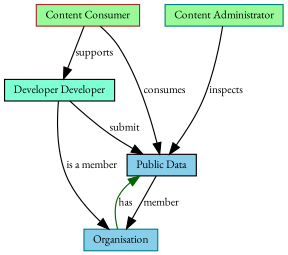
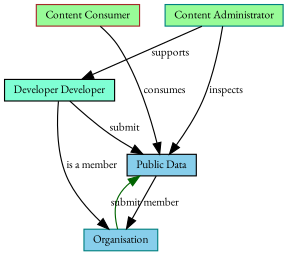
  digraph {
    fontname="EB Garamond"
    node [color=black fillcolor=skyblue fontname="EB Garamond" fontsize=10 shape=box style=filled]
    edge [arrowhead=normal arrowtail=none color=black fontname="EB Garamond" fontsize=10]
    n1 [fillcolor=aquamarine height=.15 label="Developer Developer"]
    n2 [height=.15 label="Public Data"]
    n3 [color=teal height=.15 label=Organisation]
    n4 [color=teal fillcolor=palegreen height=.15 label="Content Administrator"]
    n5 [color=brown fillcolor=palegreen height=.15 label="Content Consumer"]
    n1 -> n2 [label=submit]
    n1 -> n3 [label="is a member"]
    n2 -> n3 [label=member]
-   n3 -> n2 [color=darkgreen label=has]
-   n5 -> n1 [label=supports]
+   n3 -> n2 [color=darkgreen label=submit]
+   n4 -> n1 [label=supports]
    n4 -> n2 [label=inspects]
    n5 -> n2 [label=consumes]
  }
